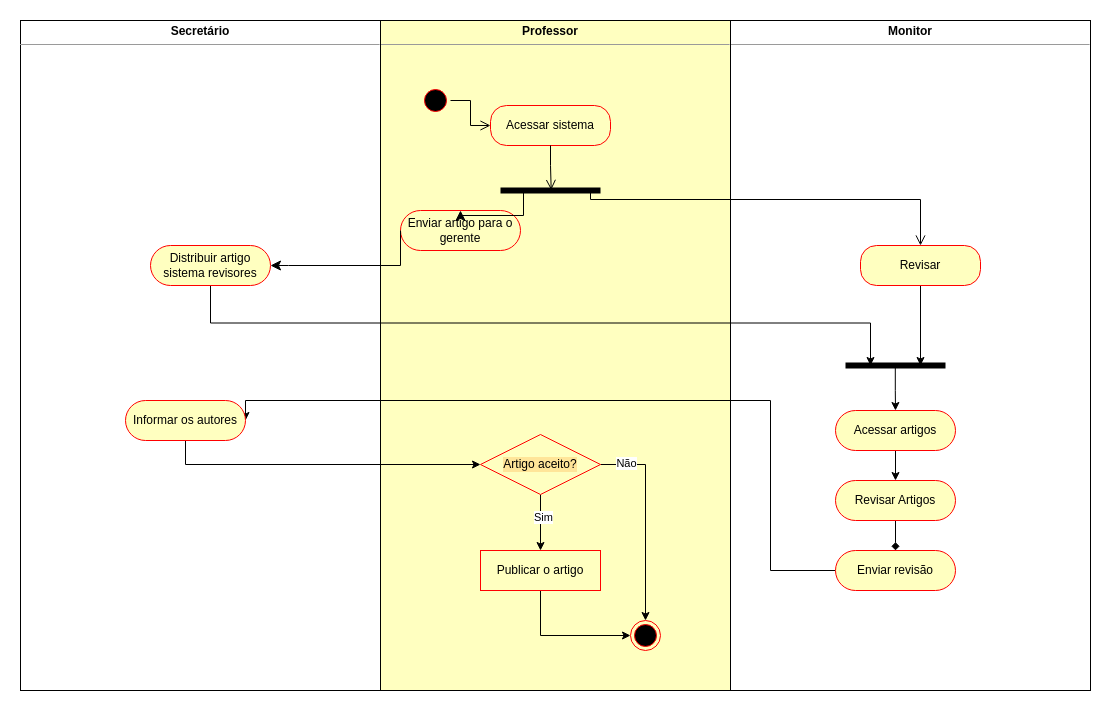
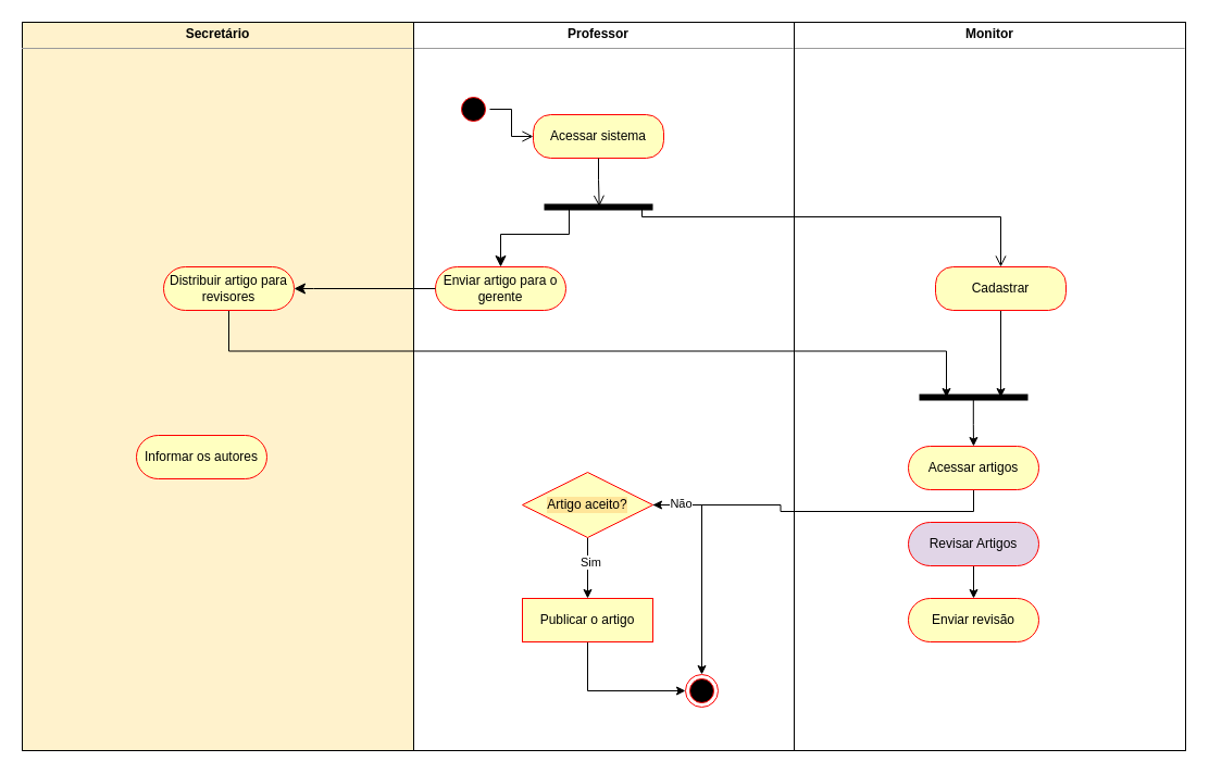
  <mxCell id="0" />
  <mxCell id="1" parent="0" />
  <mxCell id="2" value="&lt;p style=&quot;margin: 0px ; margin-top: 4px ; text-align: center&quot;&gt;&lt;b&gt;Monitor&lt;/b&gt;&lt;/p&gt;&lt;hr size=&quot;1&quot;&gt;&lt;p style=&quot;margin: 0px ; margin-left: 4px&quot;&gt;&lt;br&gt;&lt;/p&gt;" style="verticalAlign=top;align=left;overflow=fill;fontSize=12;fontFamily=Helvetica;html=1;" vertex="1" parent="1"><mxGeometry x="730" y="20" width="360" height="670" as="geometry" /></mxCell>
- <mxCell id="3" value="&lt;p style=&quot;margin: 0px ; margin-top: 4px ; text-align: center&quot;&gt;&lt;b&gt;Professor&lt;/b&gt;&lt;/p&gt;&lt;hr size=&quot;1&quot;&gt;&lt;p style=&quot;margin: 0px ; margin-left: 4px&quot;&gt;&lt;br&gt;&lt;/p&gt;" style="verticalAlign=top;align=left;overflow=fill;fontSize=12;fontFamily=Helvetica;html=1;fillColor=#ffffc0;" vertex="1" parent="1"><mxGeometry x="370" y="20" width="360" height="670" as="geometry" /></mxCell>
+ <mxCell id="3" value="&lt;p style=&quot;margin: 0px ; margin-top: 4px ; text-align: center&quot;&gt;&lt;b&gt;Professor&lt;/b&gt;&lt;/p&gt;&lt;hr size=&quot;1&quot;&gt;&lt;p style=&quot;margin: 0px ; margin-left: 4px&quot;&gt;&lt;br&gt;&lt;/p&gt;" style="verticalAlign=top;align=left;overflow=fill;fontSize=12;fontFamily=Helvetica;html=1;" vertex="1" parent="1"><mxGeometry x="370" y="20" width="360" height="670" as="geometry" /></mxCell>
  <mxCell id="4" value="" style="ellipse;html=1;shape=startState;fillColor=#000000;strokeColor=#ff0000;" vertex="1" parent="1"><mxGeometry x="420" y="85" width="30" height="30" as="geometry" /></mxCell>
  <mxCell id="5" value="" style="edgeStyle=orthogonalEdgeStyle;html=1;verticalAlign=bottom;endArrow=open;endSize=8;strokeColor=#000000;rounded=0;" edge="1" parent="1" source="4" target="6"><mxGeometry relative="1" as="geometry"><mxPoint x="450" y="175" as="targetPoint" /></mxGeometry></mxCell>
  <mxCell id="6" value="Acessar sistema" style="rounded=1;whiteSpace=wrap;html=1;arcSize=40;fontColor=#000000;fillColor=#ffffc0;strokeColor=#ff0000;" vertex="1" parent="1"><mxGeometry x="490" y="105" width="120" height="40" as="geometry" /></mxCell>
  <mxCell id="7" value="" style="edgeStyle=orthogonalEdgeStyle;html=1;verticalAlign=bottom;endArrow=open;endSize=8;strokeColor=#000000;rounded=0;exitX=0.5;exitY=1;exitDx=0;exitDy=0;entryX=0.507;entryY=0.448;entryDx=0;entryDy=0;entryPerimeter=0;" edge="1" parent="1" source="6" target="8"><mxGeometry relative="1" as="geometry"><mxPoint x="540" y="192" as="targetPoint" /><Array as="points" /></mxGeometry></mxCell>
  <mxCell id="8" value="" style="shape=line;html=1;strokeWidth=6;strokeColor=#000000;" vertex="1" parent="1"><mxGeometry x="500" y="185" width="100" height="10" as="geometry" /></mxCell>
- <mxCell id="9" value="Enviar artigo para o gerente" style="rounded=1;whiteSpace=wrap;html=1;arcSize=50;fontColor=#000000;fillColor=#ffffc0;strokeColor=#ff0000;" vertex="1" parent="1"><mxGeometry x="400" y="210" width="120" height="40" as="geometry" /></mxCell>
+ <mxCell id="9" value="Enviar artigo para o gerente" style="rounded=1;whiteSpace=wrap;html=1;arcSize=50;fontColor=#000000;fillColor=#ffffc0;strokeColor=#ff0000;" vertex="1" parent="1"><mxGeometry x="400" y="245" width="120" height="40" as="geometry" /></mxCell>
  <mxCell id="10" style="edgeStyle=orthogonalEdgeStyle;rounded=0;orthogonalLoop=1;jettySize=auto;html=1;exitX=0.5;exitY=1;exitDx=0;exitDy=0;strokeColor=#000000;entryX=0.75;entryY=0.5;entryDx=0;entryDy=0;entryPerimeter=0;" edge="1" parent="1" source="11" target="21"><mxGeometry relative="1" as="geometry" /></mxCell>
- <mxCell id="11" value="Revisar" style="rounded=1;whiteSpace=wrap;html=1;arcSize=40;fontColor=#000000;fillColor=#ffffc0;strokeColor=#ff0000;" vertex="1" parent="1"><mxGeometry x="860" y="245" width="120" height="40" as="geometry" /></mxCell>
+ <mxCell id="11" value="Cadastrar" style="rounded=1;whiteSpace=wrap;html=1;arcSize=40;fontColor=#000000;fillColor=#ffffc0;strokeColor=#ff0000;" vertex="1" parent="1"><mxGeometry x="860" y="245" width="120" height="40" as="geometry" /></mxCell>
  <mxCell id="12" value="" style="edgeStyle=orthogonalEdgeStyle;html=1;verticalAlign=bottom;endArrow=classic;endSize=8;strokeColor=#000000;rounded=0;exitX=0.25;exitY=0.5;exitDx=0;exitDy=0;entryX=0.5;entryY=0;entryDx=0;entryDy=0;exitPerimeter=0;endFill=1;" edge="1" parent="1" target="9"><mxGeometry relative="1" as="geometry"><mxPoint x="523" y="255" as="targetPoint" /><mxPoint x="528" y="190" as="sourcePoint" /><Array as="points"><mxPoint x="523" y="190" /><mxPoint x="523" y="215" /><mxPoint x="460" y="215" /></Array></mxGeometry></mxCell>
  <mxCell id="13" value="" style="edgeStyle=orthogonalEdgeStyle;html=1;verticalAlign=bottom;endArrow=open;endSize=8;strokeColor=#000000;rounded=0;exitX=0.75;exitY=0.5;exitDx=0;exitDy=0;entryX=0.5;entryY=0;entryDx=0;entryDy=0;exitPerimeter=0;" edge="1" parent="1" source="8" target="11"><mxGeometry relative="1" as="geometry"><mxPoint x="560.7" y="199.48" as="targetPoint" /><mxPoint x="560" y="155" as="sourcePoint" /><Array as="points"><mxPoint x="590" y="190" /><mxPoint x="590" y="199" /><mxPoint x="920" y="199" /></Array></mxGeometry></mxCell>
- <mxCell id="14" value="&lt;p style=&quot;margin: 0px ; margin-top: 4px ; text-align: center&quot;&gt;&lt;b&gt;Secretário&lt;/b&gt;&lt;/p&gt;&lt;hr size=&quot;1&quot;&gt;&lt;p style=&quot;margin: 0px ; margin-left: 4px&quot;&gt;&lt;br&gt;&lt;/p&gt;" style="verticalAlign=top;align=left;overflow=fill;fontSize=12;fontFamily=Helvetica;html=1;" vertex="1" parent="1"><mxGeometry x="20" y="20" width="360" height="670" as="geometry" /></mxCell>
+ <mxCell id="14" value="&lt;p style=&quot;margin: 0px ; margin-top: 4px ; text-align: center&quot;&gt;&lt;b&gt;Secretário&lt;/b&gt;&lt;/p&gt;&lt;hr size=&quot;1&quot;&gt;&lt;p style=&quot;margin: 0px ; margin-left: 4px&quot;&gt;&lt;br&gt;&lt;/p&gt;" style="verticalAlign=top;align=left;overflow=fill;fontSize=12;fontFamily=Helvetica;html=1;fillColor=#fff2cc;" vertex="1" parent="1"><mxGeometry x="20" y="20" width="360" height="670" as="geometry" /></mxCell>
  <mxCell id="15" style="edgeStyle=orthogonalEdgeStyle;rounded=0;orthogonalLoop=1;jettySize=auto;html=1;exitX=0.5;exitY=1;exitDx=0;exitDy=0;entryX=0.25;entryY=0.5;entryDx=0;entryDy=0;entryPerimeter=0;strokeColor=#000000;" edge="1" parent="1" source="16" target="21"><mxGeometry relative="1" as="geometry" /></mxCell>
- <mxCell id="16" value="Distribuir artigo sistema revisores" style="rounded=1;whiteSpace=wrap;html=1;arcSize=50;fontColor=#000000;fillColor=#ffffc0;strokeColor=#ff0000;" vertex="1" parent="1"><mxGeometry x="150" y="245" width="120" height="40" as="geometry" /></mxCell>
+ <mxCell id="16" value="Distribuir artigo para revisores" style="rounded=1;whiteSpace=wrap;html=1;arcSize=50;fontColor=#000000;fillColor=#ffffc0;strokeColor=#ff0000;" vertex="1" parent="1"><mxGeometry x="150" y="245" width="120" height="40" as="geometry" /></mxCell>
  <mxCell id="17" value="" style="edgeStyle=orthogonalEdgeStyle;html=1;verticalAlign=bottom;endArrow=classic;endSize=8;strokeColor=#000000;rounded=0;exitX=0;exitY=0.5;exitDx=0;exitDy=0;entryX=1;entryY=0.5;entryDx=0;entryDy=0;endFill=1;" edge="1" parent="1" source="9" target="16"><mxGeometry relative="1" as="geometry"><mxPoint x="220" y="185" as="targetPoint" /><mxPoint x="288" y="130" as="sourcePoint" /><Array as="points"><mxPoint x="288" y="265" /><mxPoint x="288" y="265" /></Array></mxGeometry></mxCell>
- <mxCell id="18" style="edgeStyle=orthogonalEdgeStyle;rounded=0;orthogonalLoop=1;jettySize=auto;html=1;exitX=0.5;exitY=1;exitDx=0;exitDy=0;entryX=0.5;entryY=0;entryDx=0;entryDy=0;strokeColor=#000000;" edge="1" parent="1" source="19" target="23"><mxGeometry relative="1" as="geometry" /></mxCell>
+ <mxCell id="18" style="edgeStyle=orthogonalEdgeStyle;rounded=0;orthogonalLoop=1;jettySize=auto;html=1;exitX=0.5;exitY=1;exitDx=0;exitDy=0;strokeColor=#000000;" edge="1" parent="1" source="19" target="32"><mxGeometry relative="1" as="geometry" /></mxCell>
  <mxCell id="19" value="Acessar artigos" style="rounded=1;whiteSpace=wrap;html=1;arcSize=50;fontColor=#000000;fillColor=#ffffc0;strokeColor=#ff0000;" vertex="1" parent="1"><mxGeometry x="835" y="410" width="120" height="40" as="geometry" /></mxCell>
  <mxCell id="20" value="" style="edgeStyle=orthogonalEdgeStyle;rounded=0;orthogonalLoop=1;jettySize=auto;html=1;strokeColor=#000000;exitX=0.498;exitY=0.659;exitDx=0;exitDy=0;exitPerimeter=0;" edge="1" parent="1" source="21" target="19"><mxGeometry relative="1" as="geometry" /></mxCell>
  <mxCell id="21" value="" style="shape=line;html=1;strokeWidth=6;strokeColor=#000000;" vertex="1" parent="1"><mxGeometry x="845" y="360" width="100" height="10" as="geometry" /></mxCell>
- <mxCell id="22" style="edgeStyle=orthogonalEdgeStyle;rounded=0;orthogonalLoop=1;jettySize=auto;html=1;exitX=0.5;exitY=1;exitDx=0;exitDy=0;entryX=0.5;entryY=0;entryDx=0;entryDy=0;endArrow=diamond;endFill=1;strokeColor=#000000;" edge="1" parent="1" source="23" target="25"><mxGeometry relative="1" as="geometry" /></mxCell>
- <mxCell id="23" value="Revisar Artigos" style="rounded=1;whiteSpace=wrap;html=1;arcSize=50;fontColor=#000000;fillColor=#ffffc0;strokeColor=#ff0000;" vertex="1" parent="1"><mxGeometry x="835" y="480" width="120" height="40" as="geometry" /></mxCell>
- <mxCell id="24" value="" style="edgeStyle=orthogonalEdgeStyle;rounded=0;orthogonalLoop=1;jettySize=auto;html=1;endArrow=classic;endFill=1;strokeColor=#000000;entryX=1;entryY=0.5;entryDx=0;entryDy=0;" edge="1" parent="1" source="25" target="27"><mxGeometry relative="1" as="geometry"><Array as="points"><mxPoint x="770" y="570" /><mxPoint x="770" y="400" /></Array></mxGeometry></mxCell>
+ <mxCell id="22" style="edgeStyle=orthogonalEdgeStyle;rounded=0;orthogonalLoop=1;jettySize=auto;html=1;exitX=0.5;exitY=1;exitDx=0;exitDy=0;entryX=0.5;entryY=0;entryDx=0;entryDy=0;endArrow=classic;endFill=1;strokeColor=#000000;" edge="1" parent="1" source="23" target="25"><mxGeometry relative="1" as="geometry" /></mxCell>
+ <mxCell id="23" value="Revisar Artigos" style="rounded=1;whiteSpace=wrap;html=1;arcSize=50;fontColor=#000000;fillColor=#e1d5e7;strokeColor=#ff0000;" vertex="1" parent="1"><mxGeometry x="835" y="480" width="120" height="40" as="geometry" /></mxCell>
  <mxCell id="25" value="Enviar revisão" style="rounded=1;whiteSpace=wrap;html=1;arcSize=50;fontColor=#000000;fillColor=#ffffc0;strokeColor=#ff0000;" vertex="1" parent="1"><mxGeometry x="835" y="550" width="120" height="40" as="geometry" /></mxCell>
- <mxCell id="26" style="edgeStyle=orthogonalEdgeStyle;rounded=0;orthogonalLoop=1;jettySize=auto;html=1;exitX=0.5;exitY=1;exitDx=0;exitDy=0;entryX=0;entryY=0.5;entryDx=0;entryDy=0;endArrow=classic;endFill=1;strokeColor=#000000;" edge="1" parent="1" source="27" target="32"><mxGeometry relative="1" as="geometry" /></mxCell>
  <mxCell id="27" value="Informar os autores" style="rounded=1;whiteSpace=wrap;html=1;arcSize=50;fontColor=#000000;fillColor=#ffffc0;strokeColor=#ff0000;" vertex="1" parent="1"><mxGeometry x="125" y="400" width="120" height="40" as="geometry" /></mxCell>
  <mxCell id="28" style="edgeStyle=orthogonalEdgeStyle;rounded=0;orthogonalLoop=1;jettySize=auto;html=1;exitX=1;exitY=0.5;exitDx=0;exitDy=0;entryX=0.5;entryY=0;entryDx=0;entryDy=0;endArrow=classic;endFill=1;strokeColor=#000000;" edge="1" parent="1" source="32" target="33"><mxGeometry relative="1" as="geometry"><Array as="points"><mxPoint x="645" y="464" /></Array></mxGeometry></mxCell>
  <mxCell id="29" value="Não" style="edgeLabel;html=1;align=center;verticalAlign=middle;resizable=0;points=[];" vertex="1" connectable="0" parent="28"><mxGeometry x="-0.75" y="2" relative="1" as="geometry"><mxPoint as="offset" /></mxGeometry></mxCell>
  <mxCell id="30" style="edgeStyle=orthogonalEdgeStyle;rounded=0;orthogonalLoop=1;jettySize=auto;html=1;exitX=0.5;exitY=1;exitDx=0;exitDy=0;entryX=0.5;entryY=0;entryDx=0;entryDy=0;endArrow=classic;endFill=1;strokeColor=#000000;" edge="1" parent="1" source="32" target="35"><mxGeometry relative="1" as="geometry" /></mxCell>
  <mxCell id="31" value="Sim" style="edgeLabel;html=1;align=center;verticalAlign=middle;resizable=0;points=[];" vertex="1" connectable="0" parent="30"><mxGeometry x="-0.219" y="2" relative="1" as="geometry"><mxPoint as="offset" /></mxGeometry></mxCell>
  <mxCell id="32" value="Artigo aceito?" style="rhombus;whiteSpace=wrap;html=1;fillColor=#ffffc0;strokeColor=#ff0000;labelBackgroundColor=#FFE599;" vertex="1" parent="1"><mxGeometry x="480" y="434" width="120" height="60" as="geometry" /></mxCell>
  <mxCell id="33" value="" style="ellipse;html=1;shape=endState;fillColor=#000000;strokeColor=#ff0000;labelBackgroundColor=#FFE599;" vertex="1" parent="1"><mxGeometry x="630" y="620" width="30" height="30" as="geometry" /></mxCell>
  <mxCell id="34" style="edgeStyle=orthogonalEdgeStyle;rounded=0;orthogonalLoop=1;jettySize=auto;html=1;exitX=0.5;exitY=1;exitDx=0;exitDy=0;entryX=0;entryY=0.5;entryDx=0;entryDy=0;endArrow=classic;endFill=1;strokeColor=#000000;" edge="1" parent="1" source="35" target="33"><mxGeometry relative="1" as="geometry" /></mxCell>
  <mxCell id="35" value="Publicar o artigo" style="whiteSpace=wrap;html=1;arcSize=50;fontColor=#000000;fillColor=#ffffc0;strokeColor=#ff0000;rounded=0;" vertex="1" parent="1"><mxGeometry x="480" y="550" width="120" height="40" as="geometry" /></mxCell>
